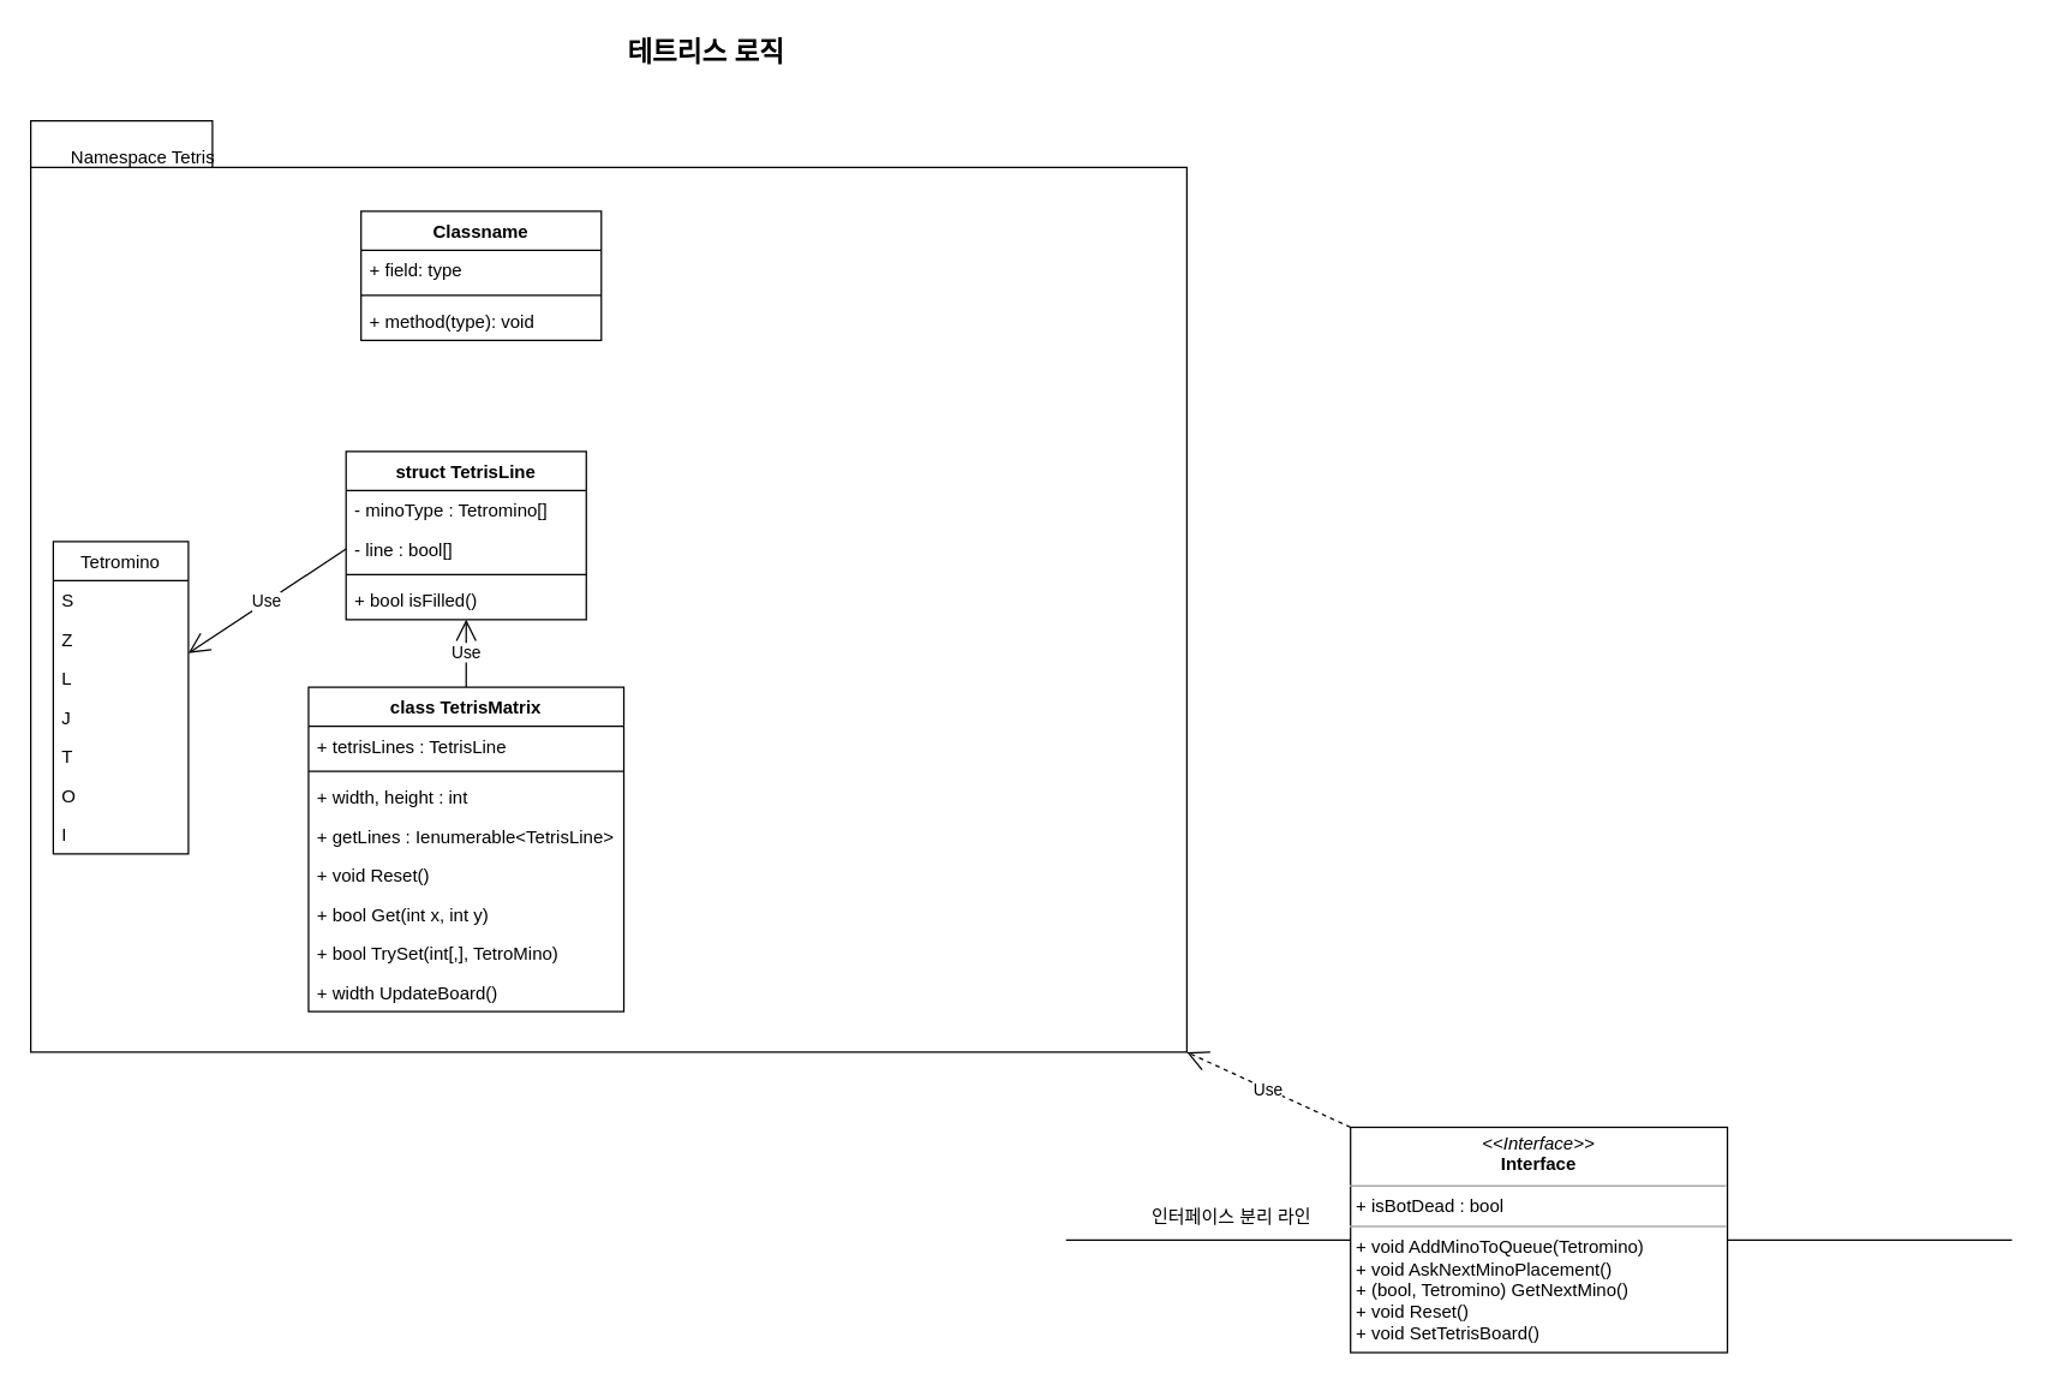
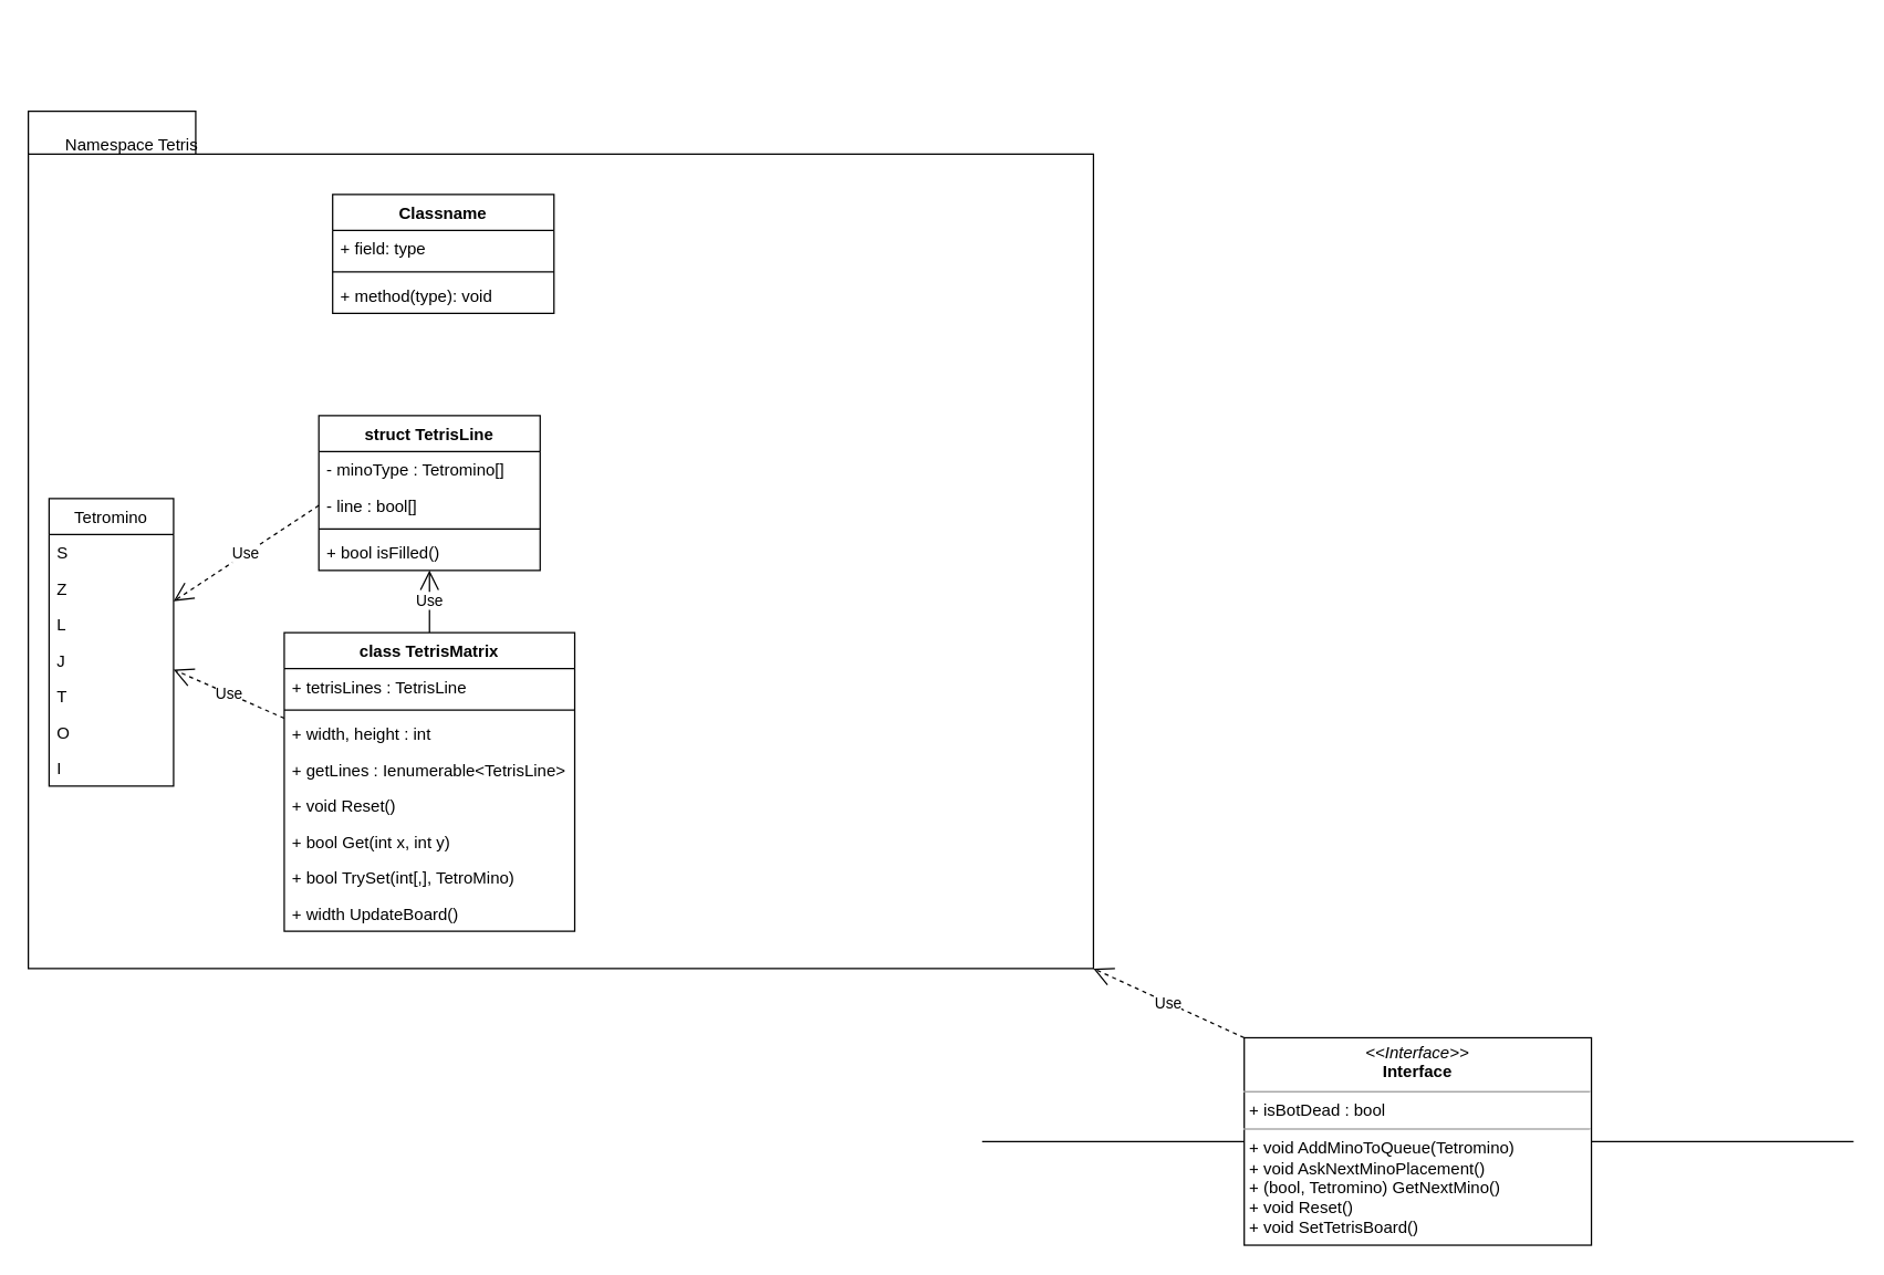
  <mxCell id="0" />
  <mxCell id="1" parent="0" />
  <mxCell id="2" value="" style="line;strokeWidth=1;fillColor=none;align=left;verticalAlign=middle;spacingTop=-1;spacingLeft=3;spacingRight=3;rotatable=0;labelPosition=right;points=[];portConstraint=eastwest;" vertex="1" parent="1"><mxGeometry x="709.5" y="821" width="630" height="8" as="geometry" /></mxCell>
  <mxCell id="3" value="&lt;p style=&quot;margin: 0px ; margin-top: 4px ; text-align: center&quot;&gt;&lt;i&gt;&amp;lt;&amp;lt;Interface&amp;gt;&amp;gt;&lt;/i&gt;&lt;br&gt;&lt;b&gt;Interface&lt;/b&gt;&lt;/p&gt;&lt;hr size=&quot;1&quot;&gt;&lt;p style=&quot;margin: 0px ; margin-left: 4px&quot;&gt;+ isBotDead : bool&lt;/p&gt;&lt;hr size=&quot;1&quot;&gt;&lt;p style=&quot;margin: 0px ; margin-left: 4px&quot;&gt;+ void AddMinoToQueue(Tetromino)&lt;br&gt;+ void AskNextMinoPlacement()&lt;/p&gt;&lt;p style=&quot;margin: 0px ; margin-left: 4px&quot;&gt;+ (bool, Tetromino) GetNextMino()&lt;/p&gt;&lt;p style=&quot;margin: 0px ; margin-left: 4px&quot;&gt;+ void Reset()&lt;/p&gt;&lt;p style=&quot;margin: 0px ; margin-left: 4px&quot;&gt;+ void SetTetrisBoard()&lt;/p&gt;" style="verticalAlign=top;align=left;overflow=fill;fontSize=12;fontFamily=Helvetica;html=1;" vertex="1" parent="1"><mxGeometry x="899" y="750" width="251" height="150" as="geometry" /></mxCell>
- <mxCell id="4" value="인터페이스 분리 라인" style="text;html=1;strokeColor=none;fillColor=none;align=center;verticalAlign=middle;whiteSpace=wrap;rounded=0;" vertex="1" parent="1"><mxGeometry x="760" y="800" width="120" height="20" as="geometry" /></mxCell>
- <mxCell id="5" value="&lt;b&gt;&lt;font style=&quot;font-size: 18px&quot;&gt;테트리스 로직&lt;/font&gt;&lt;/b&gt;" style="text;html=1;strokeColor=none;fillColor=none;align=center;verticalAlign=middle;whiteSpace=wrap;rounded=0;" vertex="1" parent="1"><mxGeometry x="400" y="20" width="140" height="30" as="geometry" /></mxCell>
  <mxCell id="6" value="" style="shape=folder;fontStyle=1;spacingTop=10;tabWidth=121;tabHeight=31;tabPosition=left;html=1;" vertex="1" parent="1"><mxGeometry x="20" y="80" width="770" height="620" as="geometry" /></mxCell>
  <mxCell id="7" value="Namespace Tetris" style="text;html=1;strokeColor=none;fillColor=none;align=center;verticalAlign=middle;whiteSpace=wrap;rounded=0;" vertex="1" parent="1"><mxGeometry x="35" y="90" width="120" height="30" as="geometry" /></mxCell>
  <mxCell id="8" value="Classname" style="swimlane;fontStyle=1;align=center;verticalAlign=top;childLayout=stackLayout;horizontal=1;startSize=26;horizontalStack=0;resizeParent=1;resizeParentMax=0;resizeLast=0;collapsible=1;marginBottom=0;" vertex="1" parent="1"><mxGeometry x="240" y="140" width="160" height="86" as="geometry" /></mxCell>
  <mxCell id="9" value="+ field: type" style="text;strokeColor=none;fillColor=none;align=left;verticalAlign=top;spacingLeft=4;spacingRight=4;overflow=hidden;rotatable=0;points=[[0,0.5],[1,0.5]];portConstraint=eastwest;" vertex="1" parent="8"><mxGeometry y="26" width="160" height="26" as="geometry" /></mxCell>
  <mxCell id="10" value="" style="line;strokeWidth=1;fillColor=none;align=left;verticalAlign=middle;spacingTop=-1;spacingLeft=3;spacingRight=3;rotatable=0;labelPosition=right;points=[];portConstraint=eastwest;" vertex="1" parent="8"><mxGeometry y="52" width="160" height="8" as="geometry" /></mxCell>
  <mxCell id="11" value="+ method(type): void" style="text;strokeColor=none;fillColor=none;align=left;verticalAlign=top;spacingLeft=4;spacingRight=4;overflow=hidden;rotatable=0;points=[[0,0.5],[1,0.5]];portConstraint=eastwest;" vertex="1" parent="8"><mxGeometry y="60" width="160" height="26" as="geometry" /></mxCell>
  <mxCell id="12" value="Use" style="endArrow=open;endSize=12;dashed=1;html=1;exitX=0;exitY=0;exitDx=0;exitDy=0;" edge="1" parent="1" source="3"><mxGeometry width="160" relative="1" as="geometry"><mxPoint x="780" y="660" as="sourcePoint" /><mxPoint x="790" y="700" as="targetPoint" /></mxGeometry></mxCell>
- <mxCell id="13" value="Use" style="endArrow=open;endSize=12;dashed=0;html=1;exitX=0;exitY=0.5;exitDx=0;exitDy=0;" edge="1" parent="1" source="27" target="30"><mxGeometry width="160" relative="1" as="geometry"><mxPoint x="480" y="390" as="sourcePoint" /><mxPoint x="640" y="390" as="targetPoint" /></mxGeometry></mxCell>
+ <mxCell id="13" value="Use" style="endArrow=open;endSize=12;dashed=1;html=1;exitX=0;exitY=0.5;exitDx=0;exitDy=0;" edge="1" parent="1" source="27" target="30"><mxGeometry width="160" relative="1" as="geometry"><mxPoint x="480" y="390" as="sourcePoint" /><mxPoint x="640" y="390" as="targetPoint" /></mxGeometry></mxCell>
+ <mxCell id="14" value="Use" style="endArrow=open;endSize=12;dashed=1;html=1;" edge="1" parent="1" source="16" target="30"><mxGeometry width="160" relative="1" as="geometry"><mxPoint x="220" y="605" as="sourcePoint" /><mxPoint x="140" y="597" as="targetPoint" /></mxGeometry></mxCell>
  <mxCell id="15" value="Use" style="endArrow=open;endSize=12;dashed=0;html=1;" edge="1" parent="1" source="16" target="25"><mxGeometry width="160" relative="1" as="geometry"><mxPoint x="450" y="571.652" as="sourcePoint" /><mxPoint x="140" y="582.435" as="targetPoint" /></mxGeometry></mxCell>
  <mxCell id="16" value="class TetrisMatrix" style="swimlane;fontStyle=1;align=center;verticalAlign=top;childLayout=stackLayout;horizontal=1;startSize=26;horizontalStack=0;resizeParent=1;resizeParentMax=0;resizeLast=0;collapsible=1;marginBottom=0;" vertex="1" parent="1"><mxGeometry x="205" y="457" width="210" height="216" as="geometry" /></mxCell>
  <mxCell id="17" value="+ tetrisLines : TetrisLine" style="text;strokeColor=none;fillColor=none;align=left;verticalAlign=top;spacingLeft=4;spacingRight=4;overflow=hidden;rotatable=0;points=[[0,0.5],[1,0.5]];portConstraint=eastwest;" vertex="1" parent="16"><mxGeometry y="26" width="210" height="26" as="geometry" /></mxCell>
  <mxCell id="18" value="" style="line;strokeWidth=1;fillColor=none;align=left;verticalAlign=middle;spacingTop=-1;spacingLeft=3;spacingRight=3;rotatable=0;labelPosition=right;points=[];portConstraint=eastwest;" vertex="1" parent="16"><mxGeometry y="52" width="210" height="8" as="geometry" /></mxCell>
  <mxCell id="19" value="+ width, height : int" style="text;strokeColor=none;fillColor=none;align=left;verticalAlign=top;spacingLeft=4;spacingRight=4;overflow=hidden;rotatable=0;points=[[0,0.5],[1,0.5]];portConstraint=eastwest;" vertex="1" parent="16"><mxGeometry y="60" width="210" height="26" as="geometry" /></mxCell>
  <mxCell id="20" value="+ getLines : Ienumerable&lt;TetrisLine&gt;" style="text;strokeColor=none;fillColor=none;align=left;verticalAlign=top;spacingLeft=4;spacingRight=4;overflow=hidden;rotatable=0;points=[[0,0.5],[1,0.5]];portConstraint=eastwest;" vertex="1" parent="16"><mxGeometry y="86" width="210" height="26" as="geometry" /></mxCell>
  <mxCell id="21" value="+ void Reset()" style="text;strokeColor=none;fillColor=none;align=left;verticalAlign=top;spacingLeft=4;spacingRight=4;overflow=hidden;rotatable=0;points=[[0,0.5],[1,0.5]];portConstraint=eastwest;" vertex="1" parent="16"><mxGeometry y="112" width="210" height="26" as="geometry" /></mxCell>
  <mxCell id="22" value="+ bool Get(int x, int y)" style="text;strokeColor=none;fillColor=none;align=left;verticalAlign=top;spacingLeft=4;spacingRight=4;overflow=hidden;rotatable=0;points=[[0,0.5],[1,0.5]];portConstraint=eastwest;" vertex="1" parent="16"><mxGeometry y="138" width="210" height="26" as="geometry" /></mxCell>
  <mxCell id="23" value="+ bool TrySet(int[,], TetroMino)" style="text;strokeColor=none;fillColor=none;align=left;verticalAlign=top;spacingLeft=4;spacingRight=4;overflow=hidden;rotatable=0;points=[[0,0.5],[1,0.5]];portConstraint=eastwest;" vertex="1" parent="16"><mxGeometry y="164" width="210" height="26" as="geometry" /></mxCell>
  <mxCell id="24" value="+ width UpdateBoard()" style="text;strokeColor=none;fillColor=none;align=left;verticalAlign=top;spacingLeft=4;spacingRight=4;overflow=hidden;rotatable=0;points=[[0,0.5],[1,0.5]];portConstraint=eastwest;" vertex="1" parent="16"><mxGeometry y="190" width="210" height="26" as="geometry" /></mxCell>
  <mxCell id="25" value="struct TetrisLine" style="swimlane;fontStyle=1;align=center;verticalAlign=top;childLayout=stackLayout;horizontal=1;startSize=26;horizontalStack=0;resizeParent=1;resizeParentMax=0;resizeLast=0;collapsible=1;marginBottom=0;" vertex="1" parent="1"><mxGeometry x="230" y="300" width="160" height="112" as="geometry" /></mxCell>
  <mxCell id="26" value="- minoType : Tetromino[]" style="text;strokeColor=none;fillColor=none;align=left;verticalAlign=top;spacingLeft=4;spacingRight=4;overflow=hidden;rotatable=0;points=[[0,0.5],[1,0.5]];portConstraint=eastwest;" vertex="1" parent="25"><mxGeometry y="26" width="160" height="26" as="geometry" /></mxCell>
  <mxCell id="27" value="- line : bool[]" style="text;strokeColor=none;fillColor=none;align=left;verticalAlign=top;spacingLeft=4;spacingRight=4;overflow=hidden;rotatable=0;points=[[0,0.5],[1,0.5]];portConstraint=eastwest;" vertex="1" parent="25"><mxGeometry y="52" width="160" height="26" as="geometry" /></mxCell>
  <mxCell id="28" value="" style="line;strokeWidth=1;fillColor=none;align=left;verticalAlign=middle;spacingTop=-1;spacingLeft=3;spacingRight=3;rotatable=0;labelPosition=right;points=[];portConstraint=eastwest;" vertex="1" parent="25"><mxGeometry y="78" width="160" height="8" as="geometry" /></mxCell>
  <mxCell id="29" value="+ bool isFilled()" style="text;strokeColor=none;fillColor=none;align=left;verticalAlign=top;spacingLeft=4;spacingRight=4;overflow=hidden;rotatable=0;points=[[0,0.5],[1,0.5]];portConstraint=eastwest;" vertex="1" parent="25"><mxGeometry y="86" width="160" height="26" as="geometry" /></mxCell>
  <mxCell id="30" value="Tetromino" style="swimlane;fontStyle=0;childLayout=stackLayout;horizontal=1;startSize=26;fillColor=none;horizontalStack=0;resizeParent=1;resizeParentMax=0;resizeLast=0;collapsible=1;marginBottom=0;" vertex="1" parent="1"><mxGeometry x="35" y="360" width="90" height="208" as="geometry"><mxRectangle x="40" y="490" width="50" height="26" as="alternateBounds" /></mxGeometry></mxCell>
  <mxCell id="31" value="S" style="text;strokeColor=none;fillColor=none;align=left;verticalAlign=top;spacingLeft=4;spacingRight=4;overflow=hidden;rotatable=0;points=[[0,0.5],[1,0.5]];portConstraint=eastwest;" vertex="1" parent="30"><mxGeometry y="26" width="90" height="26" as="geometry" /></mxCell>
  <mxCell id="32" value="Z" style="text;strokeColor=none;fillColor=none;align=left;verticalAlign=top;spacingLeft=4;spacingRight=4;overflow=hidden;rotatable=0;points=[[0,0.5],[1,0.5]];portConstraint=eastwest;" vertex="1" parent="30"><mxGeometry y="52" width="90" height="26" as="geometry" /></mxCell>
  <mxCell id="33" value="L" style="text;strokeColor=none;fillColor=none;align=left;verticalAlign=top;spacingLeft=4;spacingRight=4;overflow=hidden;rotatable=0;points=[[0,0.5],[1,0.5]];portConstraint=eastwest;" vertex="1" parent="30"><mxGeometry y="78" width="90" height="26" as="geometry" /></mxCell>
  <mxCell id="34" value="J" style="text;strokeColor=none;fillColor=none;align=left;verticalAlign=top;spacingLeft=4;spacingRight=4;overflow=hidden;rotatable=0;points=[[0,0.5],[1,0.5]];portConstraint=eastwest;" vertex="1" parent="30"><mxGeometry y="104" width="90" height="26" as="geometry" /></mxCell>
  <mxCell id="35" value="T" style="text;strokeColor=none;fillColor=none;align=left;verticalAlign=top;spacingLeft=4;spacingRight=4;overflow=hidden;rotatable=0;points=[[0,0.5],[1,0.5]];portConstraint=eastwest;" vertex="1" parent="30"><mxGeometry y="130" width="90" height="26" as="geometry" /></mxCell>
  <mxCell id="36" value="O" style="text;strokeColor=none;fillColor=none;align=left;verticalAlign=top;spacingLeft=4;spacingRight=4;overflow=hidden;rotatable=0;points=[[0,0.5],[1,0.5]];portConstraint=eastwest;" vertex="1" parent="30"><mxGeometry y="156" width="90" height="26" as="geometry" /></mxCell>
  <mxCell id="37" value="I" style="text;strokeColor=none;fillColor=none;align=left;verticalAlign=top;spacingLeft=4;spacingRight=4;overflow=hidden;rotatable=0;points=[[0,0.5],[1,0.5]];portConstraint=eastwest;" vertex="1" parent="30"><mxGeometry y="182" width="90" height="26" as="geometry" /></mxCell>
